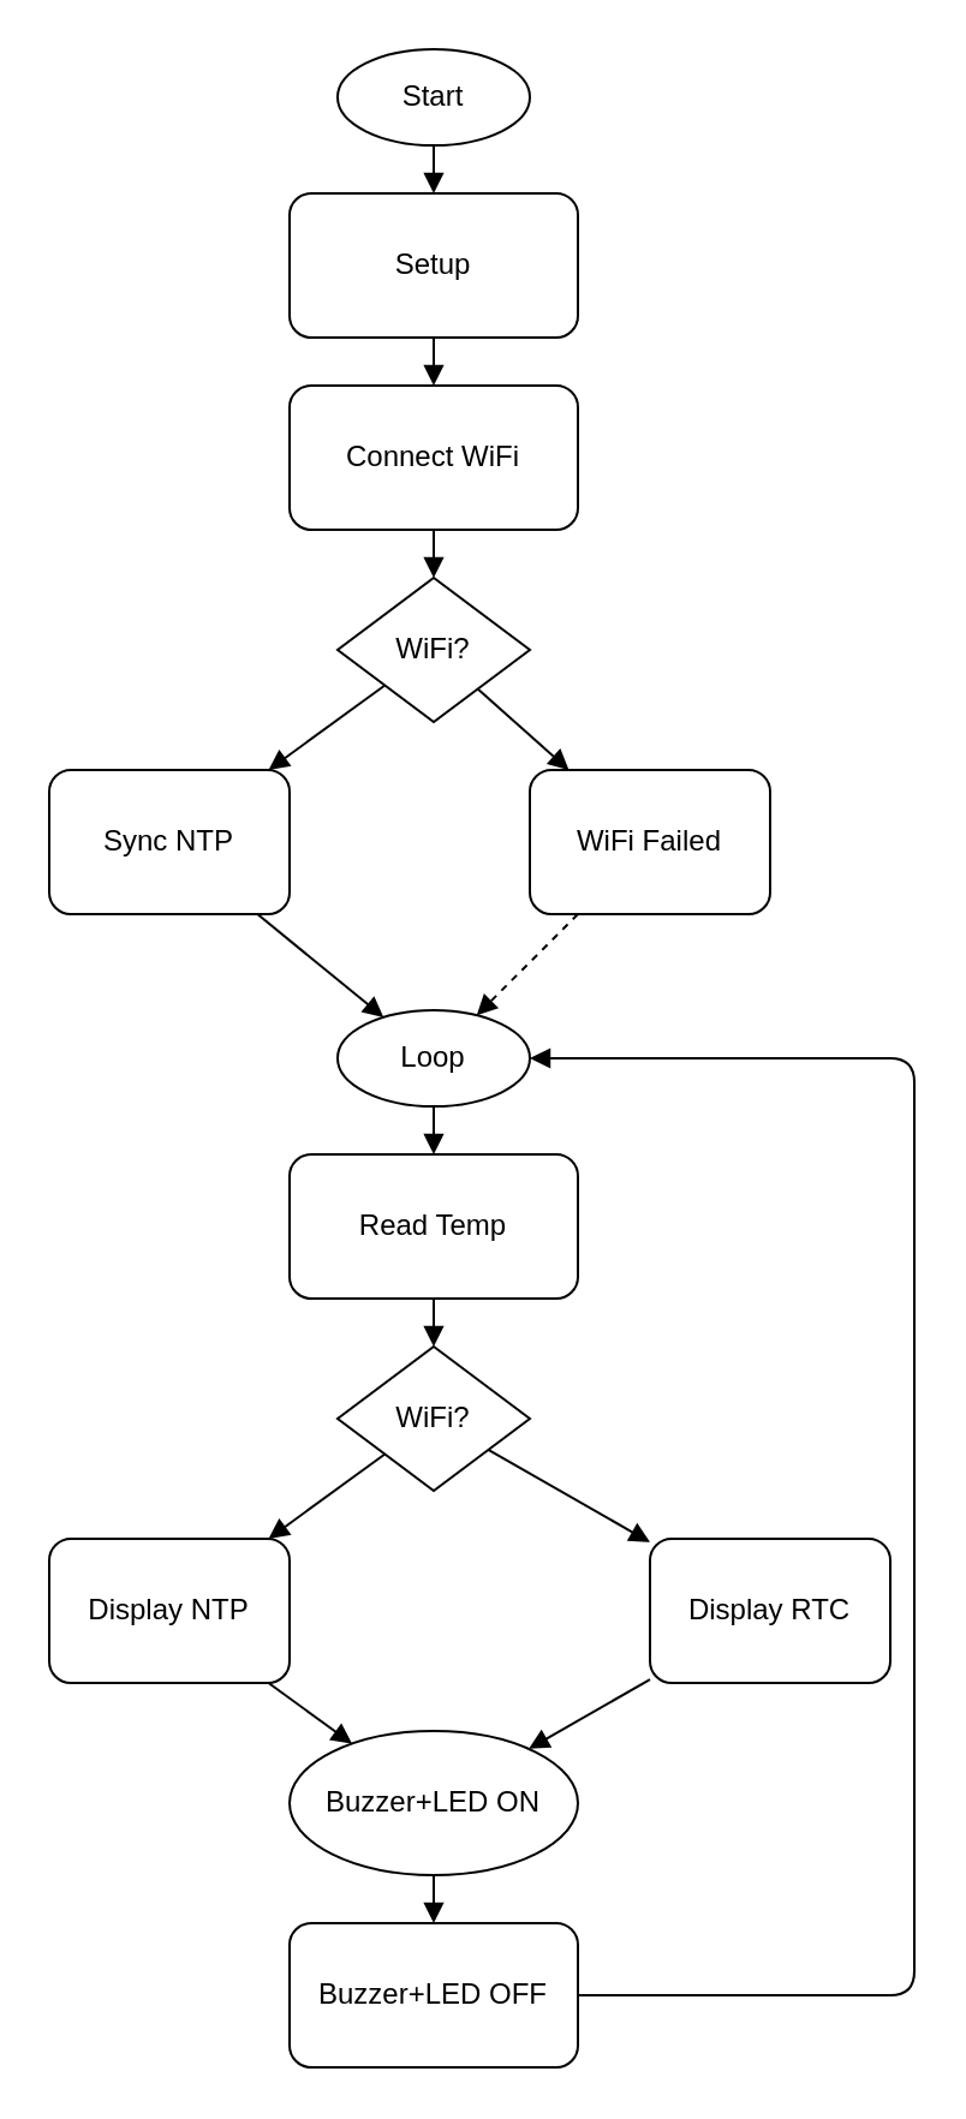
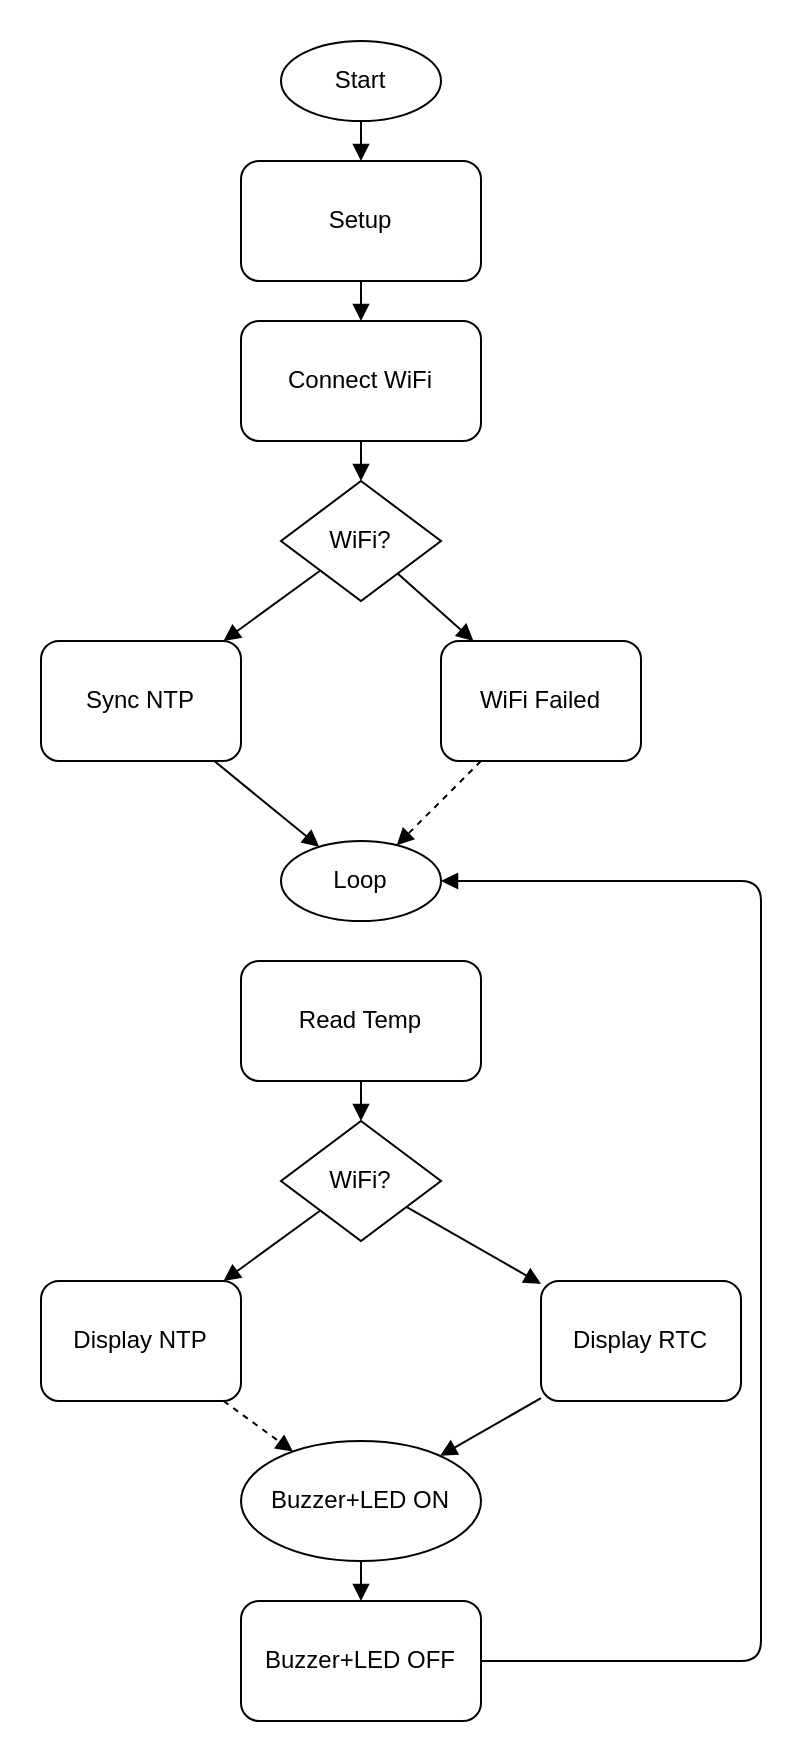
  <mxCell id="0" />
  <mxCell id="1" parent="0" />
  <mxCell id="2" value="Start" style="ellipse;whiteSpace=wrap;html=1;" parent="1" vertex="1"><mxGeometry x="140" y="20" width="80" height="40" as="geometry" /></mxCell>
  <mxCell id="3" value="Setup" style="rounded=1;whiteSpace=wrap;html=1;" parent="1" vertex="1"><mxGeometry x="120" y="80" width="120" height="60" as="geometry" /></mxCell>
  <mxCell id="4" value="Connect WiFi" style="rounded=1;whiteSpace=wrap;html=1;" parent="1" vertex="1"><mxGeometry x="120" y="160" width="120" height="60" as="geometry" /></mxCell>
  <mxCell id="5" value="WiFi?" style="rhombus;whiteSpace=wrap;html=1;" parent="1" vertex="1"><mxGeometry x="140" y="240" width="80" height="60" as="geometry" /></mxCell>
  <mxCell id="6" value="Sync NTP" style="rounded=1;whiteSpace=wrap;html=1;" parent="1" vertex="1"><mxGeometry x="20" y="320" width="100" height="60" as="geometry" /></mxCell>
  <mxCell id="7" value="WiFi Failed" style="rounded=1;whiteSpace=wrap;html=1;" parent="1" vertex="1"><mxGeometry x="220" y="320" width="100" height="60" as="geometry" /></mxCell>
  <mxCell id="8" value="Loop" style="ellipse;whiteSpace=wrap;html=1;" parent="1" vertex="1"><mxGeometry x="140" y="420" width="80" height="40" as="geometry" /></mxCell>
  <mxCell id="9" value="Read Temp" style="rounded=1;whiteSpace=wrap;html=1;" parent="1" vertex="1"><mxGeometry x="120" y="480" width="120" height="60" as="geometry" /></mxCell>
  <mxCell id="10" value="WiFi?" style="rhombus;whiteSpace=wrap;html=1;" parent="1" vertex="1"><mxGeometry x="140" y="560" width="80" height="60" as="geometry" /></mxCell>
  <mxCell id="11" value="Display NTP" style="rounded=1;whiteSpace=wrap;html=1;" parent="1" vertex="1"><mxGeometry x="20" y="640" width="100" height="60" as="geometry" /></mxCell>
  <mxCell id="12" value="Display RTC" style="rounded=1;whiteSpace=wrap;html=1;" parent="1" vertex="1"><mxGeometry x="270" y="640" width="100" height="60" as="geometry" /></mxCell>
  <mxCell id="13" value="Buzzer+LED ON" style="ellipse;whiteSpace=wrap;html=1;" parent="1" vertex="1"><mxGeometry x="120" y="720" width="120" height="60" as="geometry" /></mxCell>
  <mxCell id="14" value="Buzzer+LED OFF" style="rounded=1;whiteSpace=wrap;html=1;" parent="1" vertex="1"><mxGeometry x="120" y="800" width="120" height="60" as="geometry" /></mxCell>
  <mxCell id="15" style="endArrow=block;html=1;" parent="1" source="2" target="3" edge="1"><mxGeometry relative="1" as="geometry" /></mxCell>
  <mxCell id="16" style="endArrow=block;html=1;" parent="1" source="3" target="4" edge="1"><mxGeometry relative="1" as="geometry" /></mxCell>
  <mxCell id="17" style="endArrow=block;html=1;" parent="1" source="4" target="5" edge="1"><mxGeometry relative="1" as="geometry" /></mxCell>
  <mxCell id="18" style="endArrow=block;html=1;" parent="1" source="5" target="6" edge="1"><mxGeometry relative="1" as="geometry" /></mxCell>
  <mxCell id="19" style="endArrow=block;html=1;" parent="1" source="5" target="7" edge="1"><mxGeometry relative="1" as="geometry" /></mxCell>
  <mxCell id="20" style="endArrow=block;html=1;" parent="1" source="6" target="8" edge="1"><mxGeometry relative="1" as="geometry" /></mxCell>
  <mxCell id="21" style="endArrow=block;html=1;dashed=1;" parent="1" source="7" target="8" edge="1"><mxGeometry relative="1" as="geometry" /></mxCell>
- <mxCell id="22" style="endArrow=block;html=1;" parent="1" source="8" target="9" edge="1"><mxGeometry relative="1" as="geometry" /></mxCell>
  <mxCell id="23" style="endArrow=block;html=1;" parent="1" source="9" target="10" edge="1"><mxGeometry relative="1" as="geometry" /></mxCell>
  <mxCell id="24" style="endArrow=block;html=1;" parent="1" source="10" target="11" edge="1"><mxGeometry relative="1" as="geometry" /></mxCell>
  <mxCell id="25" style="endArrow=block;html=1;" parent="1" source="10" target="12" edge="1"><mxGeometry relative="1" as="geometry" /></mxCell>
- <mxCell id="26" style="endArrow=block;html=1;" parent="1" source="11" target="13" edge="1"><mxGeometry relative="1" as="geometry" /></mxCell>
+ <mxCell id="26" style="endArrow=block;html=1;dashed=1;" parent="1" source="11" target="13" edge="1"><mxGeometry relative="1" as="geometry" /></mxCell>
  <mxCell id="27" style="endArrow=block;html=1;" parent="1" source="12" target="13" edge="1"><mxGeometry relative="1" as="geometry" /></mxCell>
  <mxCell id="28" style="endArrow=block;html=1;" parent="1" source="13" target="14" edge="1"><mxGeometry relative="1" as="geometry" /></mxCell>
  <mxCell id="29" style="endArrow=block;html=1;" parent="1" source="14" target="8" edge="1"><mxGeometry relative="1" as="geometry"><Array as="points"><mxPoint x="380" y="830" /><mxPoint x="380" y="440" /></Array></mxGeometry></mxCell>
